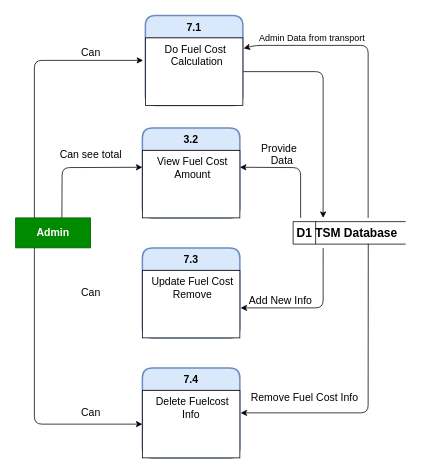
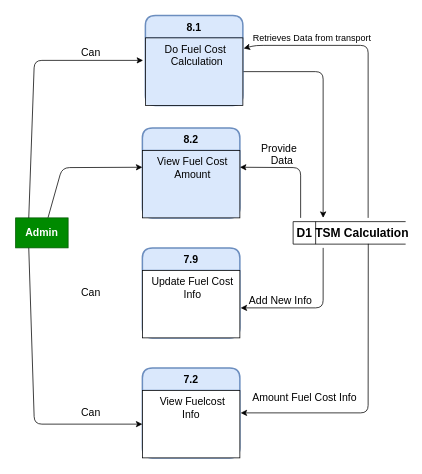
  <mxCell id="0" />
  <mxCell id="1" parent="0" />
- <mxCell id="2" value="3.2" style="swimlane;childLayout=stackLayout;horizontal=1;startSize=30;horizontalStack=0;rounded=1;fontSize=14;fontStyle=1;strokeWidth=2;resizeParent=0;resizeLast=1;shadow=0;dashed=0;align=center;hachureGap=4;pointerEvents=0;fillColor=#dae8fc;strokeColor=#6c8ebf;" vertex="1" parent="1"><mxGeometry x="189" y="170" width="130" height="120" as="geometry" /></mxCell>
- <mxCell id="3" value="View Fuel Cost&#10;Amount" style="align=center;spacingLeft=4;fontSize=14;verticalAlign=top;resizable=0;rotatable=0;part=1;" vertex="1" parent="2"><mxGeometry y="30" width="130" height="90" as="geometry" /></mxCell>
+ <mxCell id="2" value="8.2" style="swimlane;childLayout=stackLayout;horizontal=1;startSize=30;horizontalStack=0;rounded=1;fontSize=14;fontStyle=1;strokeWidth=2;resizeParent=0;resizeLast=1;shadow=0;dashed=0;align=center;hachureGap=4;pointerEvents=0;fillColor=#dae8fc;strokeColor=#6c8ebf;" vertex="1" parent="1"><mxGeometry x="189" y="170" width="130" height="120" as="geometry" /></mxCell>
+ <mxCell id="3" value="View Fuel Cost&#10;Amount" style="align=center;spacingLeft=4;fontSize=14;verticalAlign=top;resizable=0;rotatable=0;part=1;fillColor=#dae8fc;" vertex="1" parent="2"><mxGeometry y="30" width="130" height="90" as="geometry" /></mxCell>
  <mxCell id="4" value="" style="align=center;spacingLeft=4;fontSize=14;verticalAlign=top;resizable=0;rotatable=0;part=1;" vertex="1" parent="2"><mxGeometry y="120" width="130" as="geometry" /></mxCell>
  <mxCell id="5" value="" style="align=center;spacingLeft=4;fontSize=14;verticalAlign=top;resizable=0;rotatable=0;part=1;" vertex="1" parent="2"><mxGeometry y="120" width="130" as="geometry" /></mxCell>
- <mxCell id="6" value="7.3" style="swimlane;childLayout=stackLayout;horizontal=1;startSize=30;horizontalStack=0;rounded=1;fontSize=14;fontStyle=1;strokeWidth=2;resizeParent=0;resizeLast=1;shadow=0;dashed=0;align=center;hachureGap=4;pointerEvents=0;fillColor=#dae8fc;strokeColor=#6c8ebf;" vertex="1" parent="1"><mxGeometry x="189" y="330" width="130" height="120" as="geometry" /></mxCell>
- <mxCell id="7" value="Update Fuel Cost&#10;Remove" style="align=center;spacingLeft=4;fontSize=14;verticalAlign=top;resizable=0;rotatable=0;part=1;" vertex="1" parent="6"><mxGeometry y="30" width="130" height="90" as="geometry" /></mxCell>
+ <mxCell id="6" value="7.9" style="swimlane;childLayout=stackLayout;horizontal=1;startSize=30;horizontalStack=0;rounded=1;fontSize=14;fontStyle=1;strokeWidth=2;resizeParent=0;resizeLast=1;shadow=0;dashed=0;align=center;hachureGap=4;pointerEvents=0;fillColor=#dae8fc;strokeColor=#6c8ebf;" vertex="1" parent="1"><mxGeometry x="189" y="330" width="130" height="120" as="geometry" /></mxCell>
+ <mxCell id="7" value="Update Fuel Cost&#10;Info" style="align=center;spacingLeft=4;fontSize=14;verticalAlign=top;resizable=0;rotatable=0;part=1;" vertex="1" parent="6"><mxGeometry y="30" width="130" height="90" as="geometry" /></mxCell>
  <mxCell id="8" value="" style="align=center;spacingLeft=4;fontSize=14;verticalAlign=top;resizable=0;rotatable=0;part=1;" vertex="1" parent="6"><mxGeometry y="120" width="130" as="geometry" /></mxCell>
  <mxCell id="9" value="" style="align=center;spacingLeft=4;fontSize=14;verticalAlign=top;resizable=0;rotatable=0;part=1;" vertex="1" parent="6"><mxGeometry y="120" width="130" as="geometry" /></mxCell>
- <mxCell id="10" value="7.4" style="swimlane;childLayout=stackLayout;horizontal=1;startSize=30;horizontalStack=0;rounded=1;fontSize=14;fontStyle=1;strokeWidth=2;resizeParent=0;resizeLast=1;shadow=0;dashed=0;align=center;hachureGap=4;pointerEvents=0;fillColor=#dae8fc;strokeColor=#6c8ebf;" vertex="1" parent="1"><mxGeometry x="189" y="490" width="130" height="120" as="geometry" /></mxCell>
- <mxCell id="11" value="Delete Fuelcost&#10;Info " style="align=center;spacingLeft=4;fontSize=14;verticalAlign=top;resizable=0;rotatable=0;part=1;" vertex="1" parent="10"><mxGeometry y="30" width="130" height="90" as="geometry" /></mxCell>
+ <mxCell id="10" value="7.2" style="swimlane;childLayout=stackLayout;horizontal=1;startSize=30;horizontalStack=0;rounded=1;fontSize=14;fontStyle=1;strokeWidth=2;resizeParent=0;resizeLast=1;shadow=0;dashed=0;align=center;hachureGap=4;pointerEvents=0;fillColor=#dae8fc;strokeColor=#6c8ebf;" vertex="1" parent="1"><mxGeometry x="189" y="490" width="130" height="120" as="geometry" /></mxCell>
+ <mxCell id="11" value="View Fuelcost&#10;Info " style="align=center;spacingLeft=4;fontSize=14;verticalAlign=top;resizable=0;rotatable=0;part=1;" vertex="1" parent="10"><mxGeometry y="30" width="130" height="90" as="geometry" /></mxCell>
  <mxCell id="12" value="" style="align=center;spacingLeft=4;fontSize=14;verticalAlign=top;resizable=0;rotatable=0;part=1;" vertex="1" parent="10"><mxGeometry y="120" width="130" as="geometry" /></mxCell>
  <mxCell id="13" value="" style="align=center;spacingLeft=4;fontSize=14;verticalAlign=top;resizable=0;rotatable=0;part=1;" vertex="1" parent="10"><mxGeometry y="120" width="130" as="geometry" /></mxCell>
- <mxCell id="14" value="&lt;font style=&quot;font-size: 14px&quot;&gt;&lt;b&gt;Admin&lt;/b&gt;&lt;/font&gt;" style="whiteSpace=wrap;html=1;align=center;hachureGap=4;pointerEvents=0;fillColor=#008a00;strokeColor=#005700;fontColor=#ffffff;" vertex="1" parent="1"><mxGeometry x="20" y="290" width="100" height="40" as="geometry" /></mxCell>
- <mxCell id="15" value="&lt;font size=&quot;3&quot;&gt;&lt;b&gt;D1 TSM Database&lt;/b&gt;&lt;/font&gt;" style="html=1;dashed=0;whitespace=wrap;shape=mxgraph.dfd.dataStoreID;align=left;spacingLeft=3;points=[[0,0],[0.5,0],[1,0],[0,0.5],[1,0.5],[0,1],[0.5,1],[1,1]];hachureGap=4;pointerEvents=0;" vertex="1" parent="1"><mxGeometry x="390" y="295" width="150" height="30" as="geometry" /></mxCell>
+ <mxCell id="14" value="&lt;font style=&quot;font-size: 14px&quot;&gt;&lt;b&gt;Admin&lt;/b&gt;&lt;/font&gt;" style="whiteSpace=wrap;html=1;align=center;hachureGap=4;pointerEvents=0;fillColor=#008a00;strokeColor=#005700;fontColor=#ffffff;" vertex="1" parent="1"><mxGeometry x="20" y="290" width="70" height="40" as="geometry" /></mxCell>
+ <mxCell id="15" value="&lt;font size=&quot;3&quot;&gt;&lt;b&gt;D1 TSM Calculation&lt;/b&gt;&lt;/font&gt;" style="html=1;dashed=0;whitespace=wrap;shape=mxgraph.dfd.dataStoreID;align=left;spacingLeft=3;points=[[0,0],[0.5,0],[1,0],[0,0.5],[1,0.5],[0,1],[0.5,1],[1,1]];hachureGap=4;pointerEvents=0;" vertex="1" parent="1"><mxGeometry x="390" y="295" width="150" height="30" as="geometry" /></mxCell>
  <mxCell id="16" value="" style="endArrow=classic;html=1;sourcePerimeterSpacing=8;targetPerimeterSpacing=8;exitX=1;exitY=0.5;exitDx=0;exitDy=0;" edge="1" parent="1"><mxGeometry x="170" y="220" width="50" height="50" as="geometry"><mxPoint x="319" y="95" as="sourcePoint" /><mxPoint x="430" y="290" as="targetPoint" /><Array as="points"><mxPoint x="430" y="95" /></Array></mxGeometry></mxCell>
  <mxCell id="17" value="" style="endArrow=classic;html=1;sourcePerimeterSpacing=8;targetPerimeterSpacing=8;entryX=1;entryY=0.25;entryDx=0;entryDy=0;" edge="1" parent="1" target="3"><mxGeometry x="170" y="220" width="50" height="50" as="geometry"><mxPoint x="400" y="290" as="sourcePoint" /><mxPoint x="250" y="280" as="targetPoint" /><Array as="points"><mxPoint x="400" y="223" /></Array></mxGeometry></mxCell>
  <mxCell id="18" value="&lt;font style=&quot;font-size: 14px&quot;&gt;Provide&amp;nbsp;&lt;br&gt;&amp;nbsp;Data&lt;/font&gt;" style="text;html=1;align=center;verticalAlign=middle;resizable=0;points=[];autosize=1;strokeColor=none;fillColor=none;" vertex="1" parent="1"><mxGeometry x="338" y="190" width="70" height="30" as="geometry" /></mxCell>
  <mxCell id="19" value="" style="endArrow=classic;html=1;sourcePerimeterSpacing=8;targetPerimeterSpacing=8;exitX=0.25;exitY=0;exitDx=0;exitDy=0;" edge="1" parent="1" source="14"><mxGeometry x="170" y="220" width="50" height="50" as="geometry"><mxPoint x="200" y="320" as="sourcePoint" /><mxPoint x="190" y="80" as="targetPoint" /><Array as="points"><mxPoint x="45" y="80" /></Array></mxGeometry></mxCell>
  <mxCell id="20" value="&lt;font style=&quot;font-size: 14px&quot;&gt;Can&lt;/font&gt;" style="text;html=1;align=center;verticalAlign=middle;resizable=0;points=[];autosize=1;strokeColor=none;fillColor=none;" vertex="1" parent="1"><mxGeometry x="100" y="60" width="40" height="20" as="geometry" /></mxCell>
  <mxCell id="21" value="" style="endArrow=classic;html=1;sourcePerimeterSpacing=8;targetPerimeterSpacing=8;exitX=0.617;exitY=-0.006;exitDx=0;exitDy=0;exitPerimeter=0;entryX=0;entryY=0.25;entryDx=0;entryDy=0;" edge="1" parent="1" source="14" target="3"><mxGeometry x="170" y="220" width="50" height="50" as="geometry"><mxPoint x="200" y="320" as="sourcePoint" /><mxPoint x="250" y="270" as="targetPoint" /><Array as="points"><mxPoint x="82" y="223" /></Array></mxGeometry></mxCell>
- <mxCell id="22" value="&lt;font style=&quot;font-size: 14px&quot;&gt;Can see total&lt;/font&gt;" style="text;html=1;align=center;verticalAlign=middle;resizable=0;points=[];autosize=1;strokeColor=none;fillColor=none;" vertex="1" parent="1"><mxGeometry x="70" y="195" width="100" height="20" as="geometry" /></mxCell>
  <mxCell id="23" value="&lt;font style=&quot;font-size: 14px&quot;&gt;Can&lt;/font&gt;" style="text;html=1;align=center;verticalAlign=middle;resizable=0;points=[];autosize=1;strokeColor=none;fillColor=none;" vertex="1" parent="1"><mxGeometry x="100" y="380" width="40" height="20" as="geometry" /></mxCell>
  <mxCell id="24" value="" style="endArrow=classic;html=1;sourcePerimeterSpacing=8;targetPerimeterSpacing=8;exitX=0.25;exitY=1;exitDx=0;exitDy=0;entryX=0;entryY=0.5;entryDx=0;entryDy=0;" edge="1" parent="1" source="14" target="11"><mxGeometry x="170" y="220" width="50" height="50" as="geometry"><mxPoint x="200" y="320" as="sourcePoint" /><mxPoint x="250" y="270" as="targetPoint" /><Array as="points"><mxPoint x="45" y="565" /></Array></mxGeometry></mxCell>
  <mxCell id="25" value="&lt;font style=&quot;font-size: 14px&quot;&gt;Can&lt;/font&gt;" style="text;html=1;align=center;verticalAlign=middle;resizable=0;points=[];autosize=1;strokeColor=none;fillColor=none;" vertex="1" parent="1"><mxGeometry x="100" y="540" width="40" height="20" as="geometry" /></mxCell>
  <mxCell id="26" value="" style="endArrow=classic;html=1;sourcePerimeterSpacing=8;targetPerimeterSpacing=8;exitX=0.267;exitY=1.167;exitDx=0;exitDy=0;exitPerimeter=0;" edge="1" parent="1" source="15"><mxGeometry x="170" y="220" width="50" height="50" as="geometry"><mxPoint x="200" y="550" as="sourcePoint" /><mxPoint x="320" y="410" as="targetPoint" /><Array as="points"><mxPoint x="430" y="410" /></Array></mxGeometry></mxCell>
  <mxCell id="27" value="&lt;font style=&quot;font-size: 14px&quot;&gt;Add New Info&lt;/font&gt;" style="text;html=1;align=center;verticalAlign=middle;resizable=0;points=[];autosize=1;strokeColor=none;fillColor=none;" vertex="1" parent="1"><mxGeometry x="323" y="390" width="100" height="20" as="geometry" /></mxCell>
  <mxCell id="28" value="" style="endArrow=classic;html=1;sourcePerimeterSpacing=8;targetPerimeterSpacing=8;exitX=0.668;exitY=0.986;exitDx=0;exitDy=0;exitPerimeter=0;" edge="1" parent="1" source="15"><mxGeometry x="170" y="220" width="50" height="50" as="geometry"><mxPoint x="200" y="550" as="sourcePoint" /><mxPoint x="320" y="550" as="targetPoint" /><Array as="points"><mxPoint x="490" y="550" /></Array></mxGeometry></mxCell>
- <mxCell id="29" value="&lt;font style=&quot;font-size: 14px&quot;&gt;Remove Fuel Cost Info&lt;/font&gt;" style="text;html=1;align=center;verticalAlign=middle;resizable=0;points=[];autosize=1;strokeColor=none;fillColor=none;" vertex="1" parent="1"><mxGeometry x="325" y="520" width="160" height="20" as="geometry" /></mxCell>
- <mxCell id="30" value="7.1" style="swimlane;childLayout=stackLayout;horizontal=1;startSize=30;horizontalStack=0;rounded=1;fontSize=14;fontStyle=1;strokeWidth=2;resizeParent=0;resizeLast=1;shadow=0;dashed=0;align=center;hachureGap=4;pointerEvents=0;fillColor=#dae8fc;strokeColor=#6c8ebf;" vertex="1" parent="1"><mxGeometry x="193" y="20" width="130" height="120" as="geometry" /></mxCell>
- <mxCell id="31" value="Do Fuel Cost&#10; Calculation" style="align=center;spacingLeft=4;fontSize=14;verticalAlign=top;resizable=0;rotatable=0;part=1;" vertex="1" parent="30"><mxGeometry y="30" width="130" height="90" as="geometry" /></mxCell>
+ <mxCell id="29" value="&lt;font style=&quot;font-size: 14px&quot;&gt;Amount Fuel Cost Info&lt;/font&gt;" style="text;html=1;align=center;verticalAlign=middle;resizable=0;points=[];autosize=1;strokeColor=none;fillColor=none;" vertex="1" parent="1"><mxGeometry x="325" y="520" width="160" height="20" as="geometry" /></mxCell>
+ <mxCell id="30" value="8.1" style="swimlane;childLayout=stackLayout;horizontal=1;startSize=30;horizontalStack=0;rounded=1;fontSize=14;fontStyle=1;strokeWidth=2;resizeParent=0;resizeLast=1;shadow=0;dashed=0;align=center;hachureGap=4;pointerEvents=0;fillColor=#dae8fc;strokeColor=#6c8ebf;" vertex="1" parent="1"><mxGeometry x="193" y="20" width="130" height="120" as="geometry" /></mxCell>
+ <mxCell id="31" value="Do Fuel Cost&#10; Calculation" style="align=center;spacingLeft=4;fontSize=14;verticalAlign=top;resizable=0;rotatable=0;part=1;fillColor=#dae8fc;" vertex="1" parent="30"><mxGeometry y="30" width="130" height="90" as="geometry" /></mxCell>
  <mxCell id="32" value="" style="align=center;spacingLeft=4;fontSize=14;verticalAlign=top;resizable=0;rotatable=0;part=1;" vertex="1" parent="30"><mxGeometry y="120" width="130" as="geometry" /></mxCell>
  <mxCell id="33" value="" style="align=center;spacingLeft=4;fontSize=14;verticalAlign=top;resizable=0;rotatable=0;part=1;" vertex="1" parent="30"><mxGeometry y="120" width="130" as="geometry" /></mxCell>
  <mxCell id="34" value="" style="endArrow=classic;html=1;sourcePerimeterSpacing=8;targetPerimeterSpacing=8;" edge="1" parent="1"><mxGeometry width="50" height="50" relative="1" as="geometry"><mxPoint x="490" y="290" as="sourcePoint" /><mxPoint x="324" y="64" as="targetPoint" /><Array as="points"><mxPoint x="490" y="60" /><mxPoint x="340" y="60" /></Array></mxGeometry></mxCell>
- <mxCell id="35" value="Admin Data from transport" style="text;html=1;align=center;verticalAlign=middle;resizable=0;points=[];autosize=1;strokeColor=none;fillColor=none;" vertex="1" parent="1"><mxGeometry x="330" y="40" width="170" height="20" as="geometry" /></mxCell>
+ <mxCell id="35" value="Retrieves Data from transport" style="text;html=1;align=center;verticalAlign=middle;resizable=0;points=[];autosize=1;strokeColor=none;fillColor=none;" vertex="1" parent="1"><mxGeometry x="330" y="40" width="170" height="20" as="geometry" /></mxCell>
